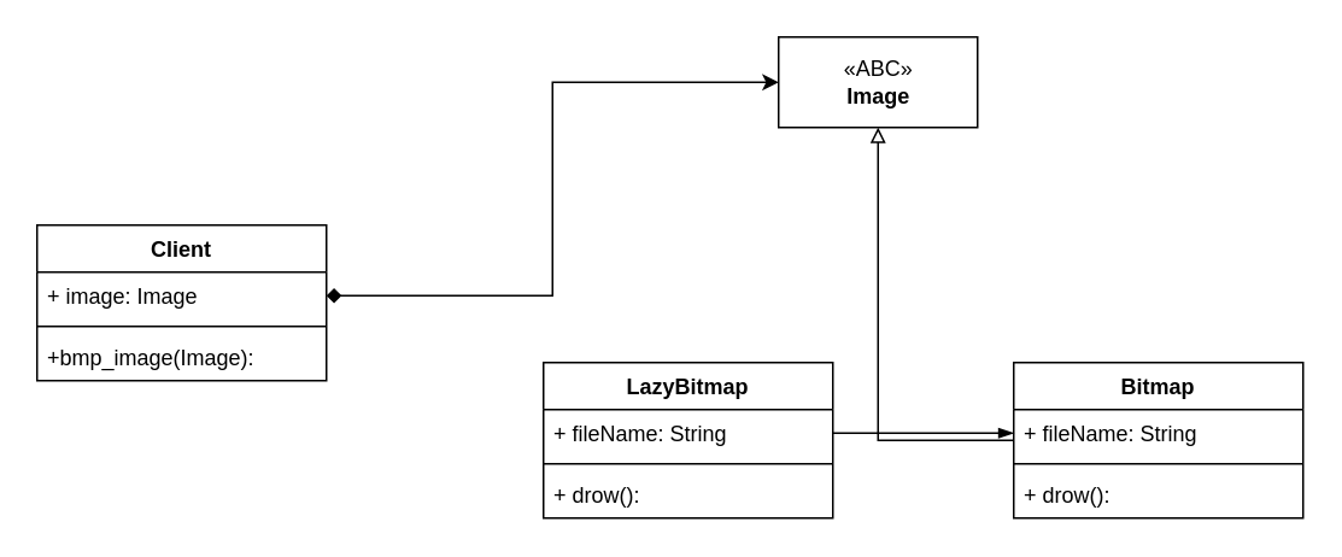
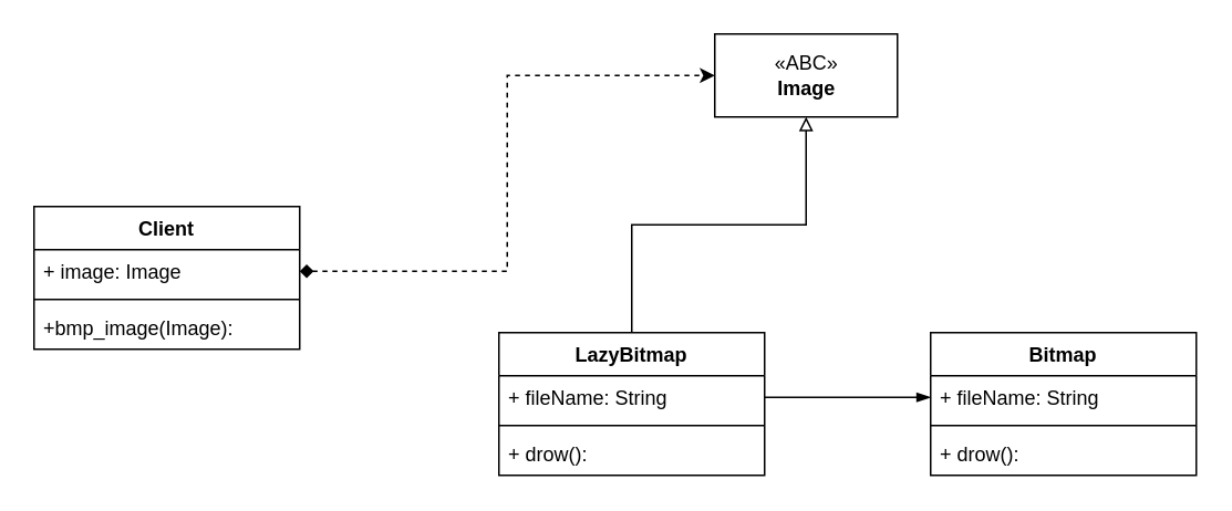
  <mxCell id="0" />
  <mxCell id="1" parent="0" />
- <mxCell id="2" style="edgeStyle=orthogonalEdgeStyle;rounded=0;orthogonalLoop=1;jettySize=auto;html=1;startArrow=none;startFill=0;endArrow=block;endFill=0;" edge="1" parent="1" source="3" target="12"><mxGeometry relative="1" as="geometry" /></mxCell>
  <mxCell id="3" value="Bitmap" style="swimlane;fontStyle=1;align=center;verticalAlign=top;childLayout=stackLayout;horizontal=1;startSize=26;horizontalStack=0;resizeParent=1;resizeParentMax=0;resizeLast=0;collapsible=1;marginBottom=0;" vertex="1" parent="1"><mxGeometry x="560" y="200" width="160" height="86" as="geometry" /></mxCell>
  <mxCell id="4" value="+ fileName: String" style="text;strokeColor=none;fillColor=none;align=left;verticalAlign=top;spacingLeft=4;spacingRight=4;overflow=hidden;rotatable=0;points=[[0,0.5],[1,0.5]];portConstraint=eastwest;" vertex="1" parent="3"><mxGeometry y="26" width="160" height="26" as="geometry" /></mxCell>
  <mxCell id="5" value="" style="line;strokeWidth=1;fillColor=none;align=left;verticalAlign=middle;spacingTop=-1;spacingLeft=3;spacingRight=3;rotatable=0;labelPosition=right;points=[];portConstraint=eastwest;" vertex="1" parent="3"><mxGeometry y="52" width="160" height="8" as="geometry" /></mxCell>
  <mxCell id="6" value="+ drow():" style="text;strokeColor=none;fillColor=none;align=left;verticalAlign=top;spacingLeft=4;spacingRight=4;overflow=hidden;rotatable=0;points=[[0,0.5],[1,0.5]];portConstraint=eastwest;" vertex="1" parent="3"><mxGeometry y="60" width="160" height="26" as="geometry" /></mxCell>
  <mxCell id="7" value="Client" style="swimlane;fontStyle=1;align=center;verticalAlign=top;childLayout=stackLayout;horizontal=1;startSize=26;horizontalStack=0;resizeParent=1;resizeParentMax=0;resizeLast=0;collapsible=1;marginBottom=0;" vertex="1" parent="1"><mxGeometry x="20" y="124" width="160" height="86" as="geometry" /></mxCell>
  <mxCell id="8" value="+ image: Image" style="text;strokeColor=none;fillColor=none;align=left;verticalAlign=top;spacingLeft=4;spacingRight=4;overflow=hidden;rotatable=0;points=[[0,0.5],[1,0.5]];portConstraint=eastwest;" vertex="1" parent="7"><mxGeometry y="26" width="160" height="26" as="geometry" /></mxCell>
  <mxCell id="9" value="" style="line;strokeWidth=1;fillColor=none;align=left;verticalAlign=middle;spacingTop=-1;spacingLeft=3;spacingRight=3;rotatable=0;labelPosition=right;points=[];portConstraint=eastwest;" vertex="1" parent="7"><mxGeometry y="52" width="160" height="8" as="geometry" /></mxCell>
  <mxCell id="10" value="+bmp_image(Image):" style="text;strokeColor=none;fillColor=none;align=left;verticalAlign=top;spacingLeft=4;spacingRight=4;overflow=hidden;rotatable=0;points=[[0,0.5],[1,0.5]];portConstraint=eastwest;" vertex="1" parent="7"><mxGeometry y="60" width="160" height="26" as="geometry" /></mxCell>
- <mxCell id="11" style="edgeStyle=orthogonalEdgeStyle;rounded=0;orthogonalLoop=1;jettySize=auto;html=1;entryX=0;entryY=0.5;entryDx=0;entryDy=0;startArrow=diamond;startFill=1;" edge="1" parent="1" source="8" target="12"><mxGeometry relative="1" as="geometry" /></mxCell>
+ <mxCell id="11" style="edgeStyle=orthogonalEdgeStyle;rounded=0;orthogonalLoop=1;jettySize=auto;html=1;entryX=0;entryY=0.5;entryDx=0;entryDy=0;startArrow=diamond;startFill=1;dashed=1;" edge="1" parent="1" source="8" target="12"><mxGeometry relative="1" as="geometry" /></mxCell>
  <mxCell id="12" value="«ABC»&lt;br&gt;&lt;b&gt;Image&lt;/b&gt;" style="html=1;" vertex="1" parent="1"><mxGeometry x="430" y="20" width="110" height="50" as="geometry" /></mxCell>
+ <mxCell id="13" style="edgeStyle=orthogonalEdgeStyle;rounded=0;orthogonalLoop=1;jettySize=auto;html=1;entryX=0.5;entryY=1;entryDx=0;entryDy=0;startArrow=none;startFill=0;endArrow=block;endFill=0;" edge="1" parent="1" source="14" target="12"><mxGeometry relative="1" as="geometry" /></mxCell>
  <mxCell id="14" value="LazyBitmap" style="swimlane;fontStyle=1;align=center;verticalAlign=top;childLayout=stackLayout;horizontal=1;startSize=26;horizontalStack=0;resizeParent=1;resizeParentMax=0;resizeLast=0;collapsible=1;marginBottom=0;" vertex="1" parent="1"><mxGeometry x="300" y="200" width="160" height="86" as="geometry" /></mxCell>
  <mxCell id="15" value="+ fileName: String" style="text;strokeColor=none;fillColor=none;align=left;verticalAlign=top;spacingLeft=4;spacingRight=4;overflow=hidden;rotatable=0;points=[[0,0.5],[1,0.5]];portConstraint=eastwest;" vertex="1" parent="14"><mxGeometry y="26" width="160" height="26" as="geometry" /></mxCell>
  <mxCell id="16" value="" style="line;strokeWidth=1;fillColor=none;align=left;verticalAlign=middle;spacingTop=-1;spacingLeft=3;spacingRight=3;rotatable=0;labelPosition=right;points=[];portConstraint=eastwest;" vertex="1" parent="14"><mxGeometry y="52" width="160" height="8" as="geometry" /></mxCell>
  <mxCell id="17" value="+ drow():" style="text;strokeColor=none;fillColor=none;align=left;verticalAlign=top;spacingLeft=4;spacingRight=4;overflow=hidden;rotatable=0;points=[[0,0.5],[1,0.5]];portConstraint=eastwest;" vertex="1" parent="14"><mxGeometry y="60" width="160" height="26" as="geometry" /></mxCell>
  <mxCell id="18" style="edgeStyle=orthogonalEdgeStyle;rounded=0;orthogonalLoop=1;jettySize=auto;html=1;entryX=0;entryY=0.5;entryDx=0;entryDy=0;startArrow=none;startFill=0;endArrow=blockThin;endFill=1;" edge="1" parent="1" source="15" target="4"><mxGeometry relative="1" as="geometry" /></mxCell>
